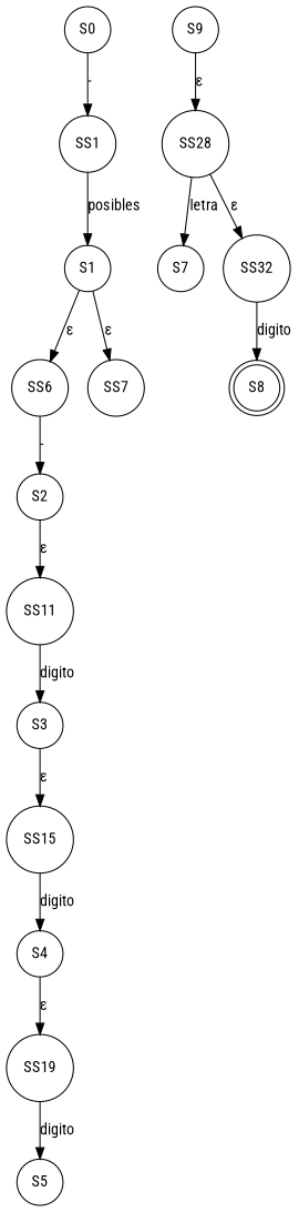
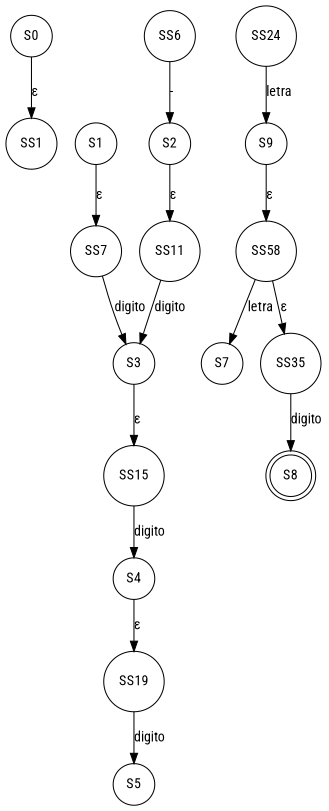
  digraph {
    fontname="Roboto Condensed"
    rankdir=TB
    node [fontname="Roboto Condensed" shape=circle]
    edge [fontname="Roboto Condensed"]
    n1 [label=S0]
    SS1
    n3 [label=S1]
    SS6
    SS7
    n6 [label=S2]
    n7 [label=S3]
    SS11
    SS15
    n10 [label=S4]
    SS19
    n12 [label=S5]
    n13 [label=S9]
-   SS28
+   SS24
+   SS28 [label=SS58]
    n16 [label=S7]
-   SS32
+   SS32 [label=SS35]
    n18 [label=S8 shape=doublecircle]
-   n1 -> SS1 [label="-"]
-   SS1 -> n3 [label=posibles]
-   n3 -> SS6 [label="ε"]
+   n1 -> SS1 [label="ε"]
    n3 -> SS7 [label="ε"]
    SS6 -> n6 [label="-"]
+   SS7 -> n7 [label=digito]
    n6 -> SS11 [label="ε"]
    n7 -> SS15 [label="ε"]
    SS11 -> n7 [label=digito]
    SS15 -> n10 [label=digito]
    n10 -> SS19 [label="ε"]
    SS19 -> n12 [label=digito]
    n13 -> SS28 [label="ε"]
+   SS24 -> n13 [label=letra]
    SS28 -> n16 [label=letra]
    SS28 -> SS32 [label="ε"]
    SS32 -> n18 [label=digito]
  }
